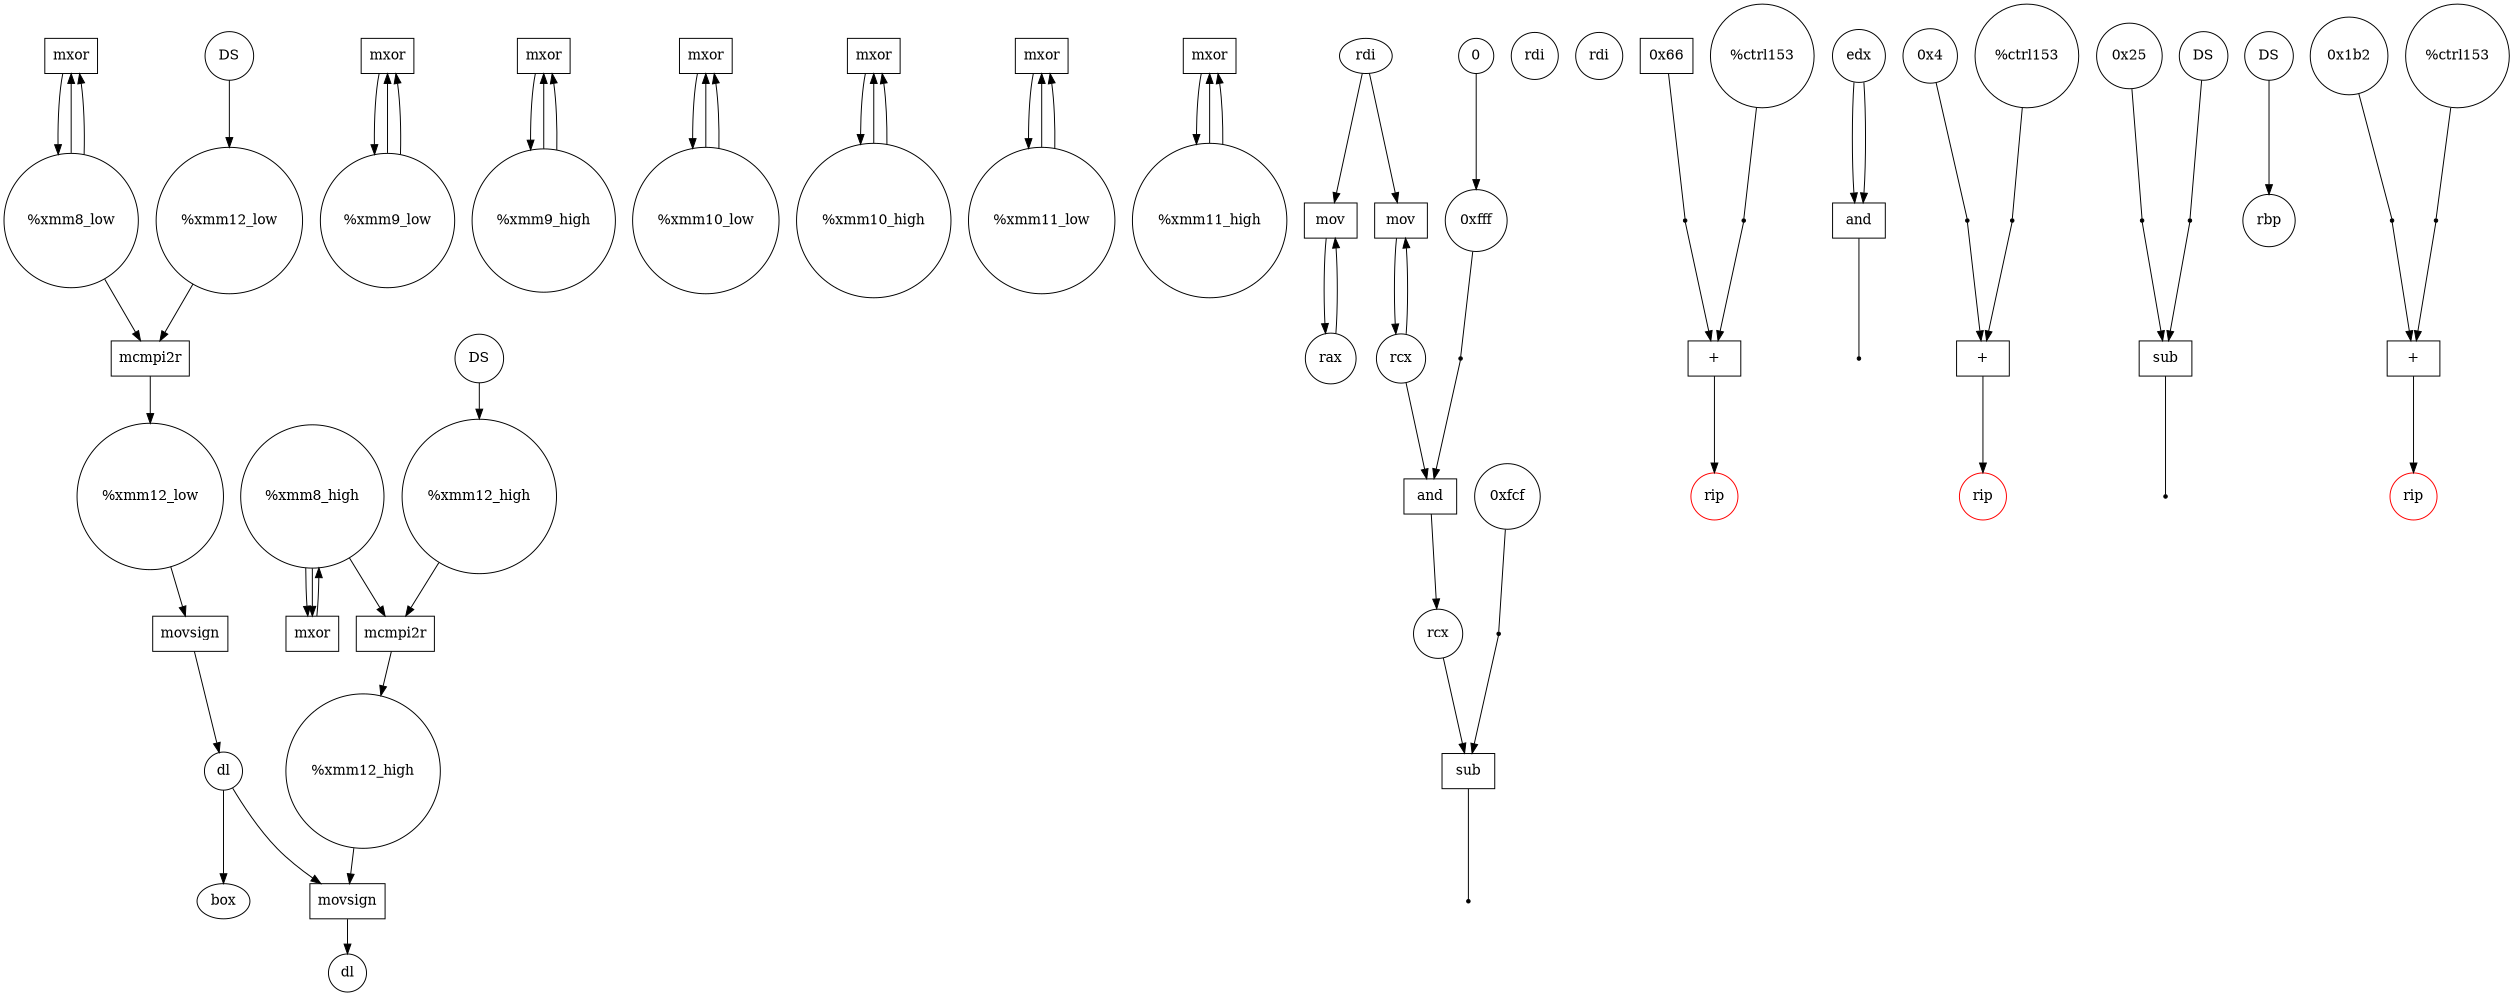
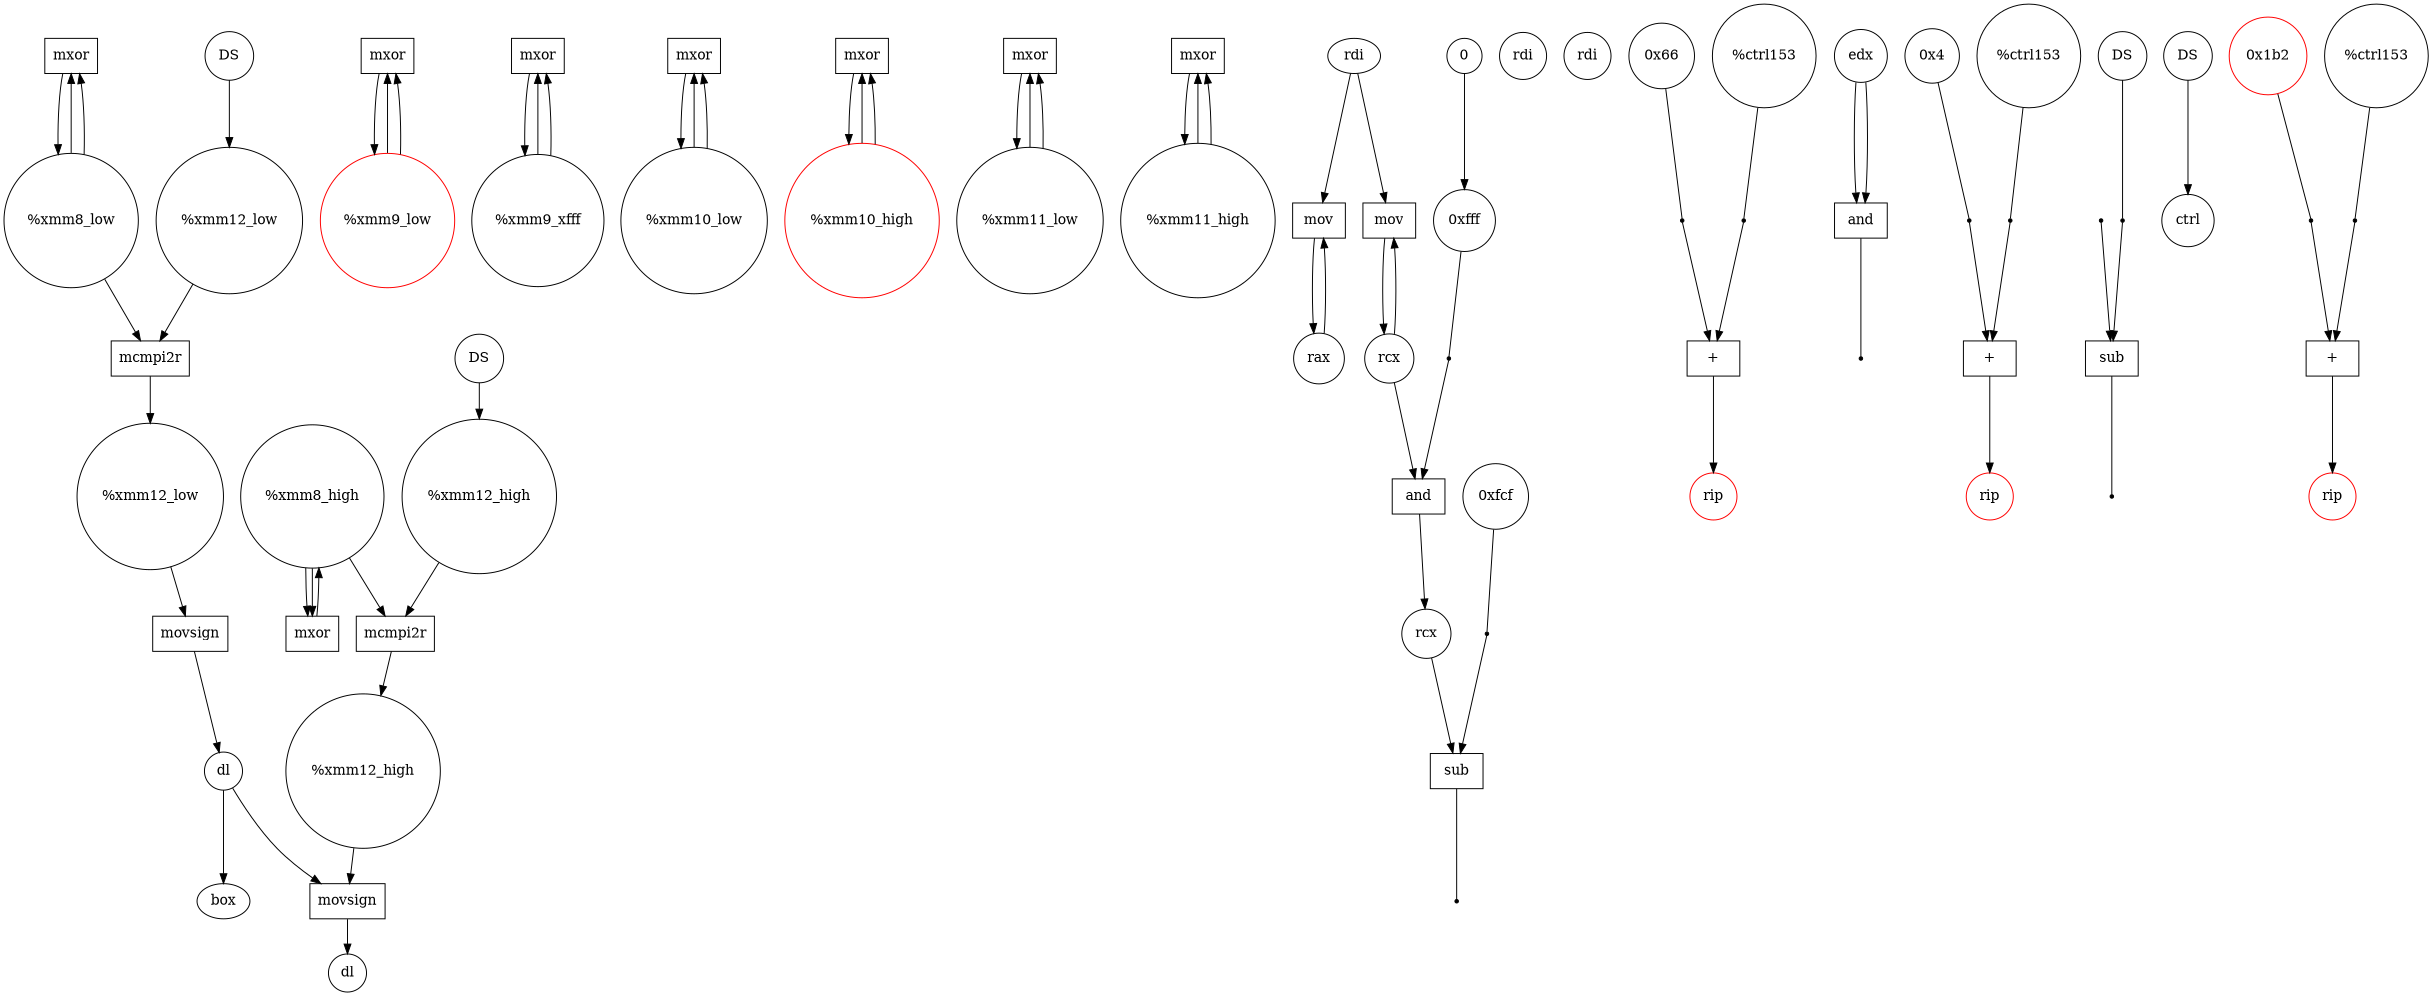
  digraph {
    node [shape=circle]
    n1 [label=mxor shape=box]
    n2 [label="%xmm8_low"]
    n3 [label=mcmpi2r shape=box]
    n4 [label="%xmm12_low"]
    n5 [label=mxor shape=box]
    n6 [label="%xmm8_high"]
    n7 [label=mcmpi2r shape=box]
    n8 [label="%xmm12_high"]
    n9 [label=mxor shape=box]
-   n10 [label="%xmm9_low"]
+   n10 [label="%xmm9_low" color=red]
    n11 [label=mxor shape=box]
-   n12 [label="%xmm9_high"]
+   n12 [label="%xmm9_xfff"]
    n13 [label=mxor shape=box]
    n14 [label="%xmm10_low"]
    n15 [label=mxor shape=box]
-   n16 [label="%xmm10_high"]
+   n16 [label="%xmm10_high" color=red]
    n17 [label=mxor shape=box]
    n18 [label="%xmm11_low"]
    n19 [label=mxor shape=box]
    n20 [label="%xmm11_high"]
    n21 [label=mov shape=box]
    n22 [label=rax]
    n23 [label=rdi]
    rdi [shape=""]
    n25 [label=mov shape=box]
    n26 [label=rcx]
    n27 [label=and shape=box]
    n28 [label=rcx]
    n29 [label=rdi]
    n30 [label="0xfff"]
    n31 [label=t1 shape=point]
    n32 [label=sub shape=box]
    n33 [label=t0 shape=point]
    n34 [label="0xfcf"]
    n35 [label=t1 shape=point]
    n36 [label=t1 shape=point]
    n37 [label="+" shape=box]
    n38 [color=red label=rip]
    n39 [label="%ctrl153"]
-   n40 [label="0x66" shape=box]
+   n40 [label="0x66"]
    n41 [label=t2 shape=point]
    n42 [label="%xmm12_low"]
    n43 [label=DS]
    n44 [label="%xmm12_high"]
    n45 [label=DS]
    n46 [label=movsign shape=box]
    n47 [label=dl]
    n48 [label=movsign shape=box]
    n49 [label=dl]
    n50 [label=0]
    n51 [label=edx]
    n52 [label=and shape=box]
    n53 [label=t0d shape=point]
    box [shape=""]
    n55 [label=t1 shape=point]
    n56 [label="+" shape=box]
    n57 [color=red label=rip]
    n58 [label="%ctrl153"]
    n59 [label="0x4"]
    n60 [label=t2 shape=point]
-   n61 [label="0x25"]
    n62 [label=t2d shape=point]
    n63 [label=sub shape=box]
    n64 [label=t0d shape=point]
    n65 [label=DS]
    n66 [label=t1d shape=point]
    n67 [label=DS]
-   n68 [label=rbp]
+   n68 [label=ctrl]
    n69 [label=t1 shape=point]
    n70 [label="+" shape=box]
    n71 [color=red label=rip]
    n72 [label="%ctrl153"]
-   n73 [label="0x1b2"]
+   n73 [label="0x1b2" color=red]
    n74 [label=t2 shape=point]
    n1 -> n2
    n2 -> n1
    n2 -> n1
    n2 -> n3
    n3 -> n4
    n4 -> n46
    n5 -> n6
    n6 -> n5
    n6 -> n5
    n6 -> n7
    n7 -> n8
    n8 -> n48
    n9 -> n10
    n10 -> n9
    n10 -> n9
    n11 -> n12
    n12 -> n11
    n12 -> n11
    n13 -> n14
    n14 -> n13
    n14 -> n13
    n15 -> n16
    n16 -> n15
    n16 -> n15
    n17 -> n18
    n18 -> n17
    n18 -> n17
    n19 -> n20
    n20 -> n19
    n20 -> n19
    n21 -> n22
    n22 -> n21
    rdi -> n21
    rdi -> n25
    n25 -> n26
    n26 -> n25
    n26 -> n27
    n27 -> n28
    n28 -> n32
    n30 -> n31 [dir=none]
    n31 -> n27
    n32 -> n33 [dir=none]
    n34 -> n35 [dir=none]
    n35 -> n32
    n36 -> n37
    n37 -> n38
    n39 -> n36 [dir=none]
    n40 -> n41 [dir=none]
    n41 -> n37
    n42 -> n3
    n43 -> n42
    n44 -> n7
    n45 -> n44
    n46 -> n47
    n47 -> n48
    n47 -> box
    n48 -> n49
    n50 -> n30
    n51 -> n52
    n51 -> n52
    n52 -> n53 [dir=none]
    n55 -> n56
    n56 -> n57
    n58 -> n55 [dir=none]
    n59 -> n60 [dir=none]
    n60 -> n56
-   n61 -> n62 [dir=none]
    n62 -> n63
    n63 -> n64 [dir=none]
    n65 -> n66 [dir=none]
    n66 -> n63
    n67 -> n68
    n69 -> n70
    n70 -> n71
    n72 -> n69 [dir=none]
    n73 -> n74 [dir=none]
    n74 -> n70
  }
